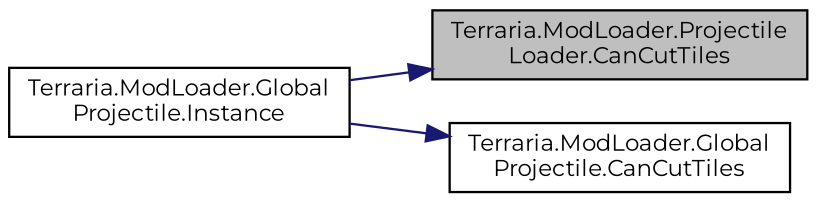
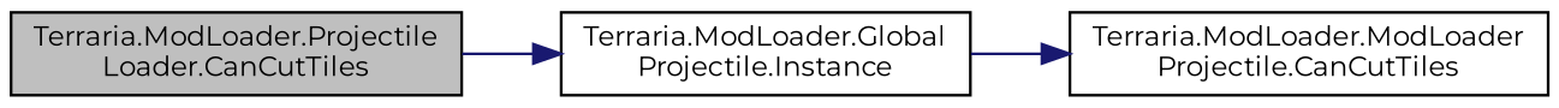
  digraph {
    fontname=Montserrat
    rankdir=LR
    node [color=black fillcolor=white fontname=Montserrat fontsize=10 shape=record style=filled]
    edge [color=midnightblue fontname=Montserrat fontsize=10 labelfontname=Helvetica labelfontsize=10 style=solid]
    n1 [fillcolor=grey75 fontcolor=black height=0.2 label="Terraria.ModLoader.Projectile\lLoader.CanCutTiles" width=0.4]
    n2 [height=0.2 label="Terraria.ModLoader.Global\lProjectile.Instance" width=0.4]
-   n3 [height=0.2 label="Terraria.ModLoader.Global\lProjectile.CanCutTiles" width=0.4]
-   n2 -> n1
+   n3 [height=0.2 label="Terraria.ModLoader.ModLoader\lProjectile.CanCutTiles" width=0.4]
+   n1 -> n2
    n2 -> n3
  }
